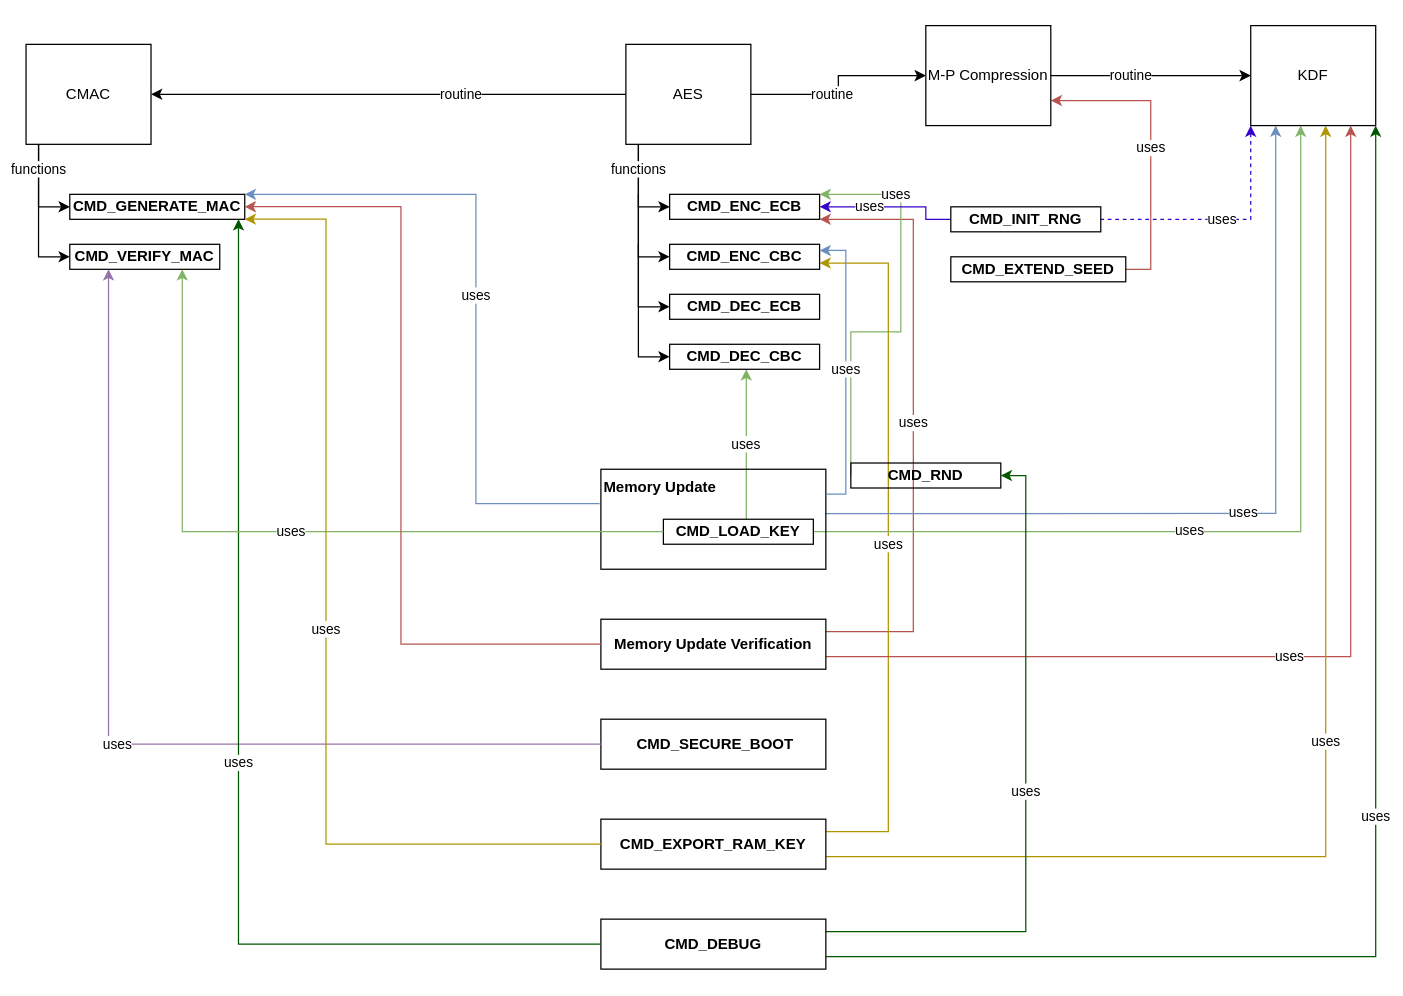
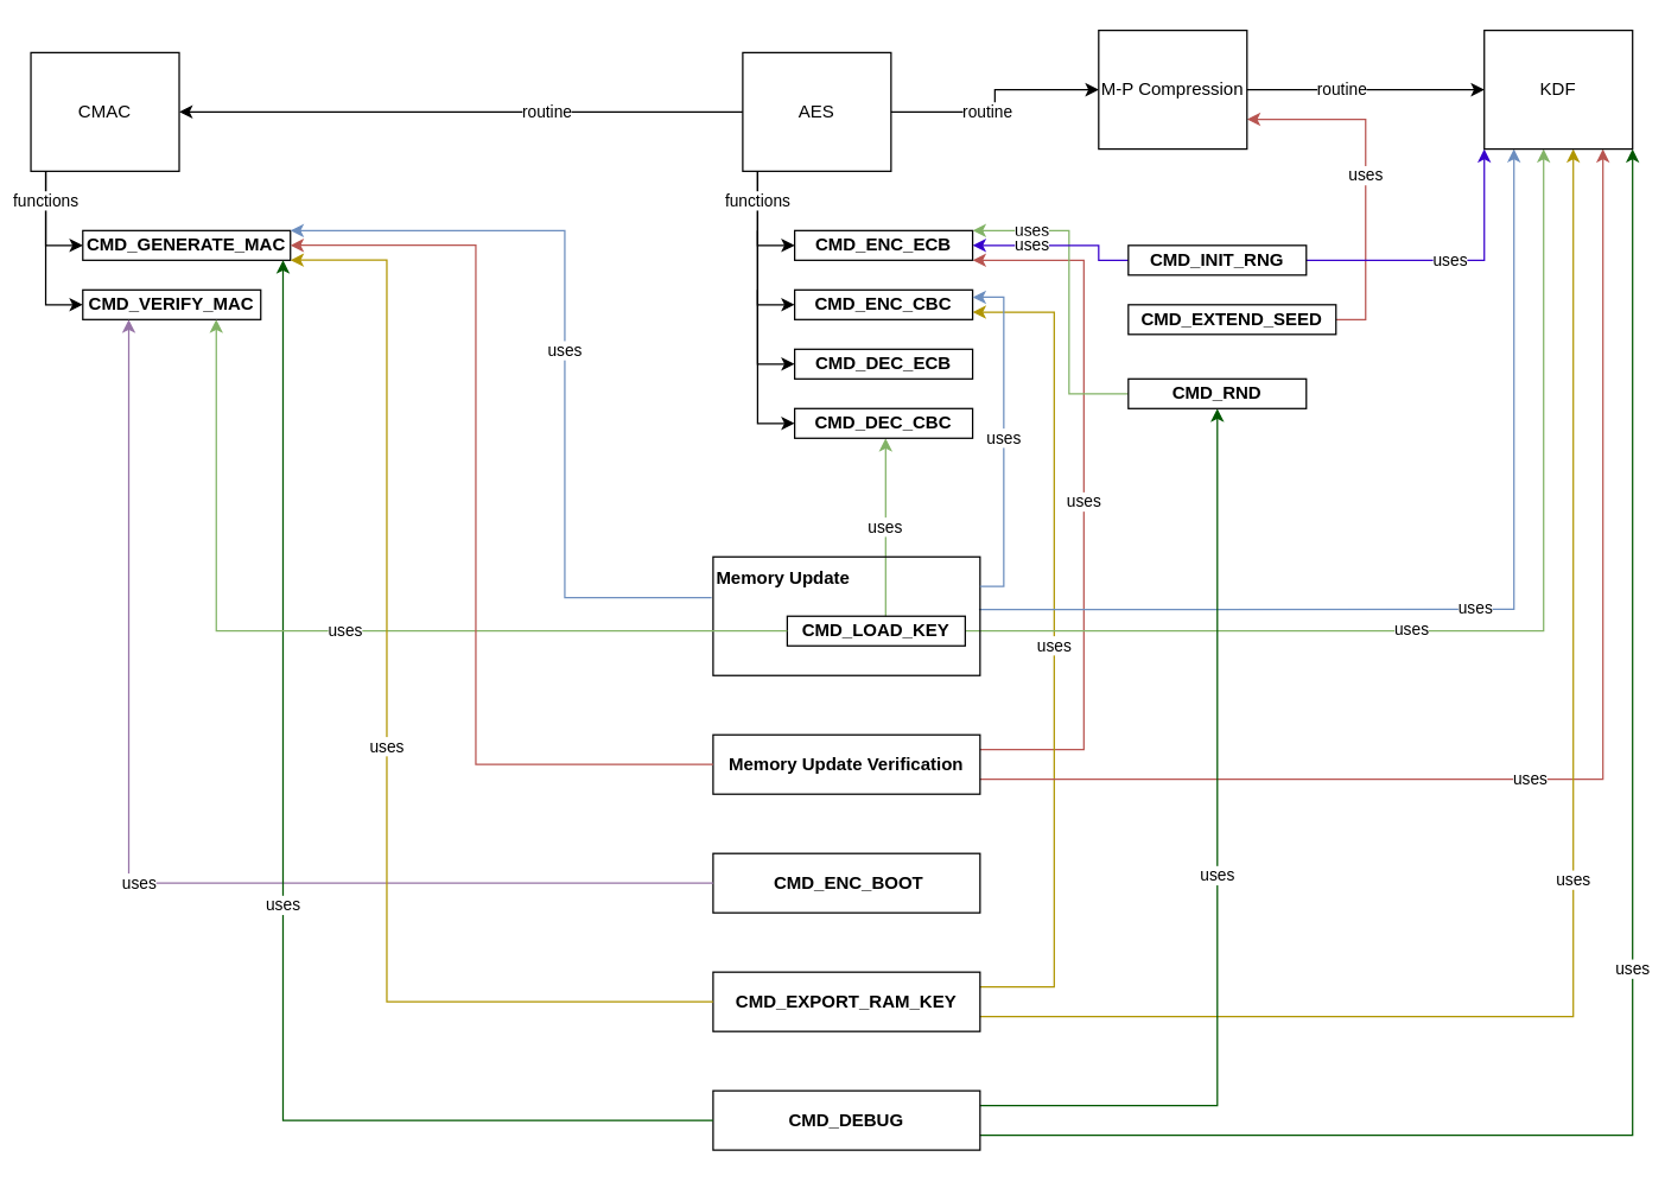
  <mxCell id="0" />
  <mxCell id="1" parent="0" />
  <mxCell id="2" value="" style="edgeStyle=orthogonalEdgeStyle;rounded=0;orthogonalLoop=1;jettySize=auto;html=1;" edge="1" parent="1" source="8" target="9"><mxGeometry relative="1" as="geometry" /></mxCell>
  <mxCell id="3" value="&lt;span style=&quot;color: rgba(0, 0, 0, 0); font-family: monospace; font-size: 0px; text-align: start; background-color: rgb(248, 249, 250);&quot;&gt;%3CmxGraphModel%3E%3Croot%3E%3CmxCell%20id%3D%220%22%2F%3E%3CmxCell%20id%3D%221%22%20parent%3D%220%22%2F%3E%3CmxCell%20id%3D%222%22%20value%3D%22functions%20enabled%22%20style%3D%22text%3Bhtml%3D1%3Balign%3Dcenter%3BverticalAlign%3Dmiddle%3Bresizable%3D0%3Bpoints%3D%5B%5D%3Bautosize%3D1%3BstrokeColor%3Dnone%3BfillColor%3Dnone%3B%22%20vertex%3D%221%22%20parent%3D%221%22%3E%3CmxGeometry%20x%3D%22340%22%20y%3D%22140%22%20width%3D%22110%22%20height%3D%2220%22%20as%3D%22geometry%22%2F%3E%3C%2FmxCell%3E%3C%2Froot%3E%3C%2FmxGraphModel%3E&lt;/span&gt;&lt;span style=&quot;color: rgba(0, 0, 0, 0); font-family: monospace; font-size: 0px; text-align: start; background-color: rgb(248, 249, 250);&quot;&gt;%3CmxGraphModel%3E%3Croot%3E%3CmxCell%20id%3D%220%22%2F%3E%3CmxCell%20id%3D%221%22%20parent%3D%220%22%2F%3E%3CmxCell%20id%3D%222%22%20value%3D%22functions%20enabled%22%20style%3D%22text%3Bhtml%3D1%3Balign%3Dcenter%3BverticalAlign%3Dmiddle%3Bresizable%3D0%3Bpoints%3D%5B%5D%3Bautosize%3D1%3BstrokeColor%3Dnone%3BfillColor%3Dnone%3B%22%20vertex%3D%221%22%20parent%3D%221%22%3E%3CmxGeometry%20x%3D%22340%22%20y%3D%22140%22%20width%3D%22110%22%20height%3D%2220%22%20as%3D%22geometry%22%2F%3E%3C%2FmxCell%3E%3C%2Froot%3E%3C%2FmxGraphModel&lt;/span&gt;&lt;font face=&quot;monospace&quot; color=&quot;rgba(0, 0, 0, 0)&quot;&gt;&lt;span style=&quot;font-size: 0px;&quot;&gt;%3CmxGraphModel%3E%3Croot%3E%3CmxCell%20id%3D%220%22%2F%3E%3CmxCell%20id%3D%221%22%20parent%3D%220%22%2F%3E%3CmxCell%20id%3D%222%22%20value%3D%22functions%20enabled%22%20style%3D%22text%3Bhtml%3D1%3Balign%3Dcenter%3BverticalAlign%3Dmiddle%3Bresizable%3D0%3Bpoints%3D%5B%5D%3Bautosize%3D1%3BstrokeColor%3Dnone%3BfillColor%3Dnone%3B%22%20vertex%3D%221%22%20parent%3D%221%22%3E%3CmxGeometry%20x%3D%22340%22%20y%3D%22140%22%20width%3D%22110%22%20height%3D%2220%22%20as%3D%22geometry%22%2F%3E%3C%2FmxCell%3E%3C%2Froot%3E%3C%2FmxGraphModel%3E&lt;/span&gt;&lt;/font&gt;" style="edgeLabel;html=1;align=center;verticalAlign=middle;resizable=0;points=[];" vertex="1" connectable="0" parent="2"><mxGeometry x="0.009" y="1" relative="1" as="geometry"><mxPoint as="offset" /></mxGeometry></mxCell>
  <mxCell id="4" value="routine" style="edgeLabel;html=1;align=center;verticalAlign=middle;resizable=0;points=[];" vertex="1" connectable="0" parent="2"><mxGeometry x="-0.299" y="-1" relative="1" as="geometry"><mxPoint as="offset" /></mxGeometry></mxCell>
  <mxCell id="5" value="routine" style="edgeStyle=orthogonalEdgeStyle;rounded=0;orthogonalLoop=1;jettySize=auto;html=1;" edge="1" parent="1" source="8" target="13"><mxGeometry x="-0.167" relative="1" as="geometry"><mxPoint as="offset" /></mxGeometry></mxCell>
  <mxCell id="6" value="" style="edgeStyle=orthogonalEdgeStyle;rounded=0;orthogonalLoop=1;jettySize=auto;html=1;entryX=0;entryY=0.5;entryDx=0;entryDy=0;" edge="1" parent="1" target="17"><mxGeometry relative="1" as="geometry"><mxPoint x="510" y="115" as="sourcePoint" /><Array as="points"><mxPoint x="510" y="150" /><mxPoint x="510" y="150" /></Array></mxGeometry></mxCell>
  <mxCell id="7" value="functions" style="edgeStyle=orthogonalEdgeStyle;rounded=0;orthogonalLoop=1;jettySize=auto;html=1;entryX=0;entryY=0.5;entryDx=0;entryDy=0;" edge="1" parent="1" source="8" target="22"><mxGeometry x="-0.652" relative="1" as="geometry"><Array as="points"><mxPoint x="510" y="205" /></Array><mxPoint as="offset" /></mxGeometry></mxCell>
  <mxCell id="8" value="AES" style="rounded=0;whiteSpace=wrap;html=1;fillColor=none;" vertex="1" parent="1"><mxGeometry x="500" y="35" width="100" height="80" as="geometry" /></mxCell>
  <mxCell id="9" value="CMAC" style="rounded=0;whiteSpace=wrap;html=1;fillColor=none;" vertex="1" parent="1"><mxGeometry x="20" y="35" width="100" height="80" as="geometry" /></mxCell>
  <mxCell id="10" value="" style="edgeStyle=orthogonalEdgeStyle;rounded=0;orthogonalLoop=1;jettySize=auto;html=1;" edge="1" parent="1" source="13" target="32"><mxGeometry relative="1" as="geometry" /></mxCell>
  <mxCell id="11" value="routine" style="edgeLabel;html=1;align=center;verticalAlign=middle;resizable=0;points=[];" vertex="1" connectable="0" parent="10"><mxGeometry x="-0.207" y="1" relative="1" as="geometry"><mxPoint as="offset" /></mxGeometry></mxCell>
  <mxCell id="12" value="uses" style="edgeStyle=orthogonalEdgeStyle;rounded=0;orthogonalLoop=1;jettySize=auto;html=1;entryX=1;entryY=0.5;entryDx=0;entryDy=0;exitX=1;exitY=0.75;exitDx=0;exitDy=0;fillColor=#f8cecc;strokeColor=#b85450;endArrow=none;endFill=0;startArrow=classic;startFill=1;" edge="1" parent="1" source="13" target="46"><mxGeometry relative="1" as="geometry" /></mxCell>
  <mxCell id="13" value="M-P Compression" style="rounded=0;whiteSpace=wrap;html=1;fillColor=none;" vertex="1" parent="1"><mxGeometry x="740" y="20" width="100" height="80" as="geometry" /></mxCell>
  <mxCell id="14" value="uses" style="edgeStyle=orthogonalEdgeStyle;rounded=0;orthogonalLoop=1;jettySize=auto;html=1;entryX=1;entryY=0.25;entryDx=0;entryDy=0;fillColor=#f8cecc;strokeColor=#b85450;endArrow=none;endFill=0;startArrow=classic;startFill=1;" edge="1" parent="1" source="17" target="40"><mxGeometry relative="1" as="geometry"><Array as="points"><mxPoint x="730" y="175" /><mxPoint x="730" y="505" /></Array></mxGeometry></mxCell>
  <mxCell id="15" value="uses" style="edgeStyle=orthogonalEdgeStyle;rounded=0;orthogonalLoop=1;jettySize=auto;html=1;entryX=0;entryY=0.5;entryDx=0;entryDy=0;fillColor=#d5e8d4;strokeColor=#82b366;exitX=1;exitY=0;exitDx=0;exitDy=0;endArrow=none;endFill=0;startArrow=classic;startFill=1;" edge="1" parent="1" source="17" target="44"><mxGeometry x="-0.628" relative="1" as="geometry"><mxPoint x="805" y="160" as="targetPoint" /><Array as="points"><mxPoint x="720" y="155" /><mxPoint x="720" y="265" /></Array><mxPoint as="offset" /></mxGeometry></mxCell>
  <mxCell id="16" value="uses" style="edgeStyle=orthogonalEdgeStyle;rounded=0;orthogonalLoop=1;jettySize=auto;html=1;fillColor=#6a00ff;strokeColor=#3700CC;endArrow=none;endFill=0;startArrow=classic;startFill=1;" edge="1" parent="1" source="17" target="45"><mxGeometry x="-0.304" relative="1" as="geometry"><Array as="points"><mxPoint x="740" y="165" /><mxPoint x="740" y="175" /></Array><mxPoint as="offset" /></mxGeometry></mxCell>
  <mxCell id="17" value="CMD_ENC_ECB" style="rounded=0;whiteSpace=wrap;html=1;fillColor=none;fontStyle=1" vertex="1" parent="1"><mxGeometry x="535" y="155" width="120" height="20" as="geometry" /></mxCell>
  <mxCell id="18" value="CMD_DEC_ECB" style="rounded=0;whiteSpace=wrap;html=1;fillColor=none;fontStyle=1" vertex="1" parent="1"><mxGeometry x="535" y="235" width="120" height="20" as="geometry" /></mxCell>
  <mxCell id="19" value="uses" style="edgeStyle=orthogonalEdgeStyle;rounded=0;orthogonalLoop=1;jettySize=auto;html=1;entryX=0.553;entryY=0.007;entryDx=0;entryDy=0;startArrow=classic;startFill=1;endArrow=none;endFill=0;entryPerimeter=0;fillColor=#d5e8d4;strokeColor=#82b366;" edge="1" parent="1" source="20" target="38"><mxGeometry relative="1" as="geometry"><Array as="points"><mxPoint x="596" y="415" /></Array></mxGeometry></mxCell>
  <mxCell id="20" value="CMD_DEC_CBC" style="rounded=0;whiteSpace=wrap;html=1;fillColor=none;fontStyle=1" vertex="1" parent="1"><mxGeometry x="535" y="275" width="120" height="20" as="geometry" /></mxCell>
  <mxCell id="21" value="uses" style="edgeStyle=orthogonalEdgeStyle;rounded=0;orthogonalLoop=1;jettySize=auto;html=1;entryX=1;entryY=0.25;entryDx=0;entryDy=0;fillColor=#e3c800;strokeColor=#B09500;endArrow=none;endFill=0;startArrow=classic;startFill=1;" edge="1" parent="1" source="22" target="42"><mxGeometry relative="1" as="geometry"><mxPoint x="710" y="325" as="targetPoint" /><Array as="points"><mxPoint x="710" y="210" /><mxPoint x="710" y="665" /></Array></mxGeometry></mxCell>
  <mxCell id="22" value="CMD_ENC_CBC" style="rounded=0;whiteSpace=wrap;html=1;fillColor=none;fontStyle=1" vertex="1" parent="1"><mxGeometry x="535" y="195" width="120" height="20" as="geometry" /></mxCell>
  <mxCell id="23" style="edgeStyle=orthogonalEdgeStyle;rounded=0;orthogonalLoop=1;jettySize=auto;html=1;entryX=0;entryY=0.5;entryDx=0;entryDy=0;" edge="1" parent="1"><mxGeometry relative="1" as="geometry"><mxPoint x="510" y="155" as="sourcePoint" /><mxPoint x="535" y="245" as="targetPoint" /><Array as="points"><mxPoint x="510" y="245" /></Array></mxGeometry></mxCell>
  <mxCell id="24" style="edgeStyle=orthogonalEdgeStyle;rounded=0;orthogonalLoop=1;jettySize=auto;html=1;entryX=0;entryY=0.5;entryDx=0;entryDy=0;" edge="1" parent="1"><mxGeometry relative="1" as="geometry"><mxPoint x="510" y="195" as="sourcePoint" /><mxPoint x="535" y="285" as="targetPoint" /><Array as="points"><mxPoint x="510" y="285" /></Array></mxGeometry></mxCell>
  <mxCell id="25" style="edgeStyle=orthogonalEdgeStyle;rounded=0;orthogonalLoop=1;jettySize=auto;html=1;entryX=1;entryY=0.5;entryDx=0;entryDy=0;fillColor=#d5e8d4;strokeColor=#82b366;endArrow=none;endFill=0;startArrow=classic;startFill=1;" edge="1" parent="1" source="32" target="38"><mxGeometry relative="1" as="geometry"><Array as="points"><mxPoint x="1040" y="425" /></Array></mxGeometry></mxCell>
  <mxCell id="26" value="uses" style="edgeLabel;html=1;align=center;verticalAlign=middle;resizable=0;points=[];" vertex="1" connectable="0" parent="25"><mxGeometry x="0.16" y="-2" relative="1" as="geometry"><mxPoint as="offset" /></mxGeometry></mxCell>
  <mxCell id="27" value="uses" style="edgeStyle=orthogonalEdgeStyle;rounded=0;orthogonalLoop=1;jettySize=auto;html=1;entryX=0.996;entryY=0.443;entryDx=0;entryDy=0;entryPerimeter=0;fillColor=#dae8fc;strokeColor=#6c8ebf;endArrow=none;endFill=0;startArrow=classic;startFill=1;" edge="1" parent="1" source="32" target="37"><mxGeometry relative="1" as="geometry"><Array as="points"><mxPoint x="1020" y="410" /></Array></mxGeometry></mxCell>
  <mxCell id="28" value="uses" style="edgeStyle=orthogonalEdgeStyle;rounded=0;orthogonalLoop=1;jettySize=auto;html=1;entryX=1;entryY=0.75;entryDx=0;entryDy=0;fillColor=#f8cecc;strokeColor=#b85450;endArrow=none;endFill=0;startArrow=classic;startFill=1;" edge="1" parent="1" source="32" target="40"><mxGeometry x="0.123" relative="1" as="geometry"><Array as="points"><mxPoint x="1080" y="525" /></Array><mxPoint as="offset" /></mxGeometry></mxCell>
  <mxCell id="29" value="uses" style="edgeStyle=orthogonalEdgeStyle;rounded=0;orthogonalLoop=1;jettySize=auto;html=1;fillColor=#e3c800;strokeColor=#B09500;entryX=1;entryY=0.75;entryDx=0;entryDy=0;endArrow=none;endFill=0;startArrow=classic;startFill=1;" edge="1" parent="1" source="32" target="42"><mxGeometry relative="1" as="geometry"><mxPoint x="670" y="675" as="targetPoint" /><Array as="points"><mxPoint x="1060" y="685" /></Array></mxGeometry></mxCell>
- <mxCell id="30" value="uses" style="edgeStyle=orthogonalEdgeStyle;rounded=0;orthogonalLoop=1;jettySize=auto;html=1;entryX=1;entryY=0.5;entryDx=0;entryDy=0;fillColor=#6a00ff;strokeColor=#3700CC;endArrow=none;endFill=0;startArrow=classic;startFill=1;dashed=1;" edge="1" parent="1" source="32" target="45"><mxGeometry relative="1" as="geometry"><Array as="points"><mxPoint x="1000" y="175" /></Array></mxGeometry></mxCell>
+ <mxCell id="30" value="uses" style="edgeStyle=orthogonalEdgeStyle;rounded=0;orthogonalLoop=1;jettySize=auto;html=1;entryX=1;entryY=0.5;entryDx=0;entryDy=0;fillColor=#6a00ff;strokeColor=#3700CC;endArrow=none;endFill=0;startArrow=classic;startFill=1;" edge="1" parent="1" source="32" target="45"><mxGeometry relative="1" as="geometry"><Array as="points"><mxPoint x="1000" y="175" /></Array></mxGeometry></mxCell>
  <mxCell id="31" value="uses" style="edgeStyle=orthogonalEdgeStyle;rounded=0;orthogonalLoop=1;jettySize=auto;html=1;entryX=1;entryY=0.75;entryDx=0;entryDy=0;fillColor=#008a00;strokeColor=#005700;endArrow=none;endFill=0;startArrow=classic;startFill=1;" edge="1" parent="1" source="32" target="47"><mxGeometry relative="1" as="geometry"><mxPoint x="1120" y="205" as="targetPoint" /><Array as="points"><mxPoint x="1100" y="765" /></Array></mxGeometry></mxCell>
  <mxCell id="32" value="KDF" style="rounded=0;whiteSpace=wrap;html=1;fillColor=none;" vertex="1" parent="1"><mxGeometry x="1000" y="20" width="100" height="80" as="geometry" /></mxCell>
  <mxCell id="33" value="" style="edgeStyle=orthogonalEdgeStyle;rounded=0;orthogonalLoop=1;jettySize=auto;html=1;entryX=0;entryY=0.5;entryDx=0;entryDy=0;" edge="1" parent="1" target="35"><mxGeometry relative="1" as="geometry"><mxPoint x="30" y="115" as="sourcePoint" /><Array as="points"><mxPoint x="30" y="150" /><mxPoint x="30" y="150" /></Array></mxGeometry></mxCell>
  <mxCell id="34" value="functions" style="edgeStyle=orthogonalEdgeStyle;rounded=0;orthogonalLoop=1;jettySize=auto;html=1;entryX=0;entryY=0.5;entryDx=0;entryDy=0;" edge="1" parent="1" target="36"><mxGeometry x="-0.652" relative="1" as="geometry"><mxPoint x="30.029" y="115" as="sourcePoint" /><Array as="points"><mxPoint x="30" y="205" /></Array><mxPoint as="offset" /></mxGeometry></mxCell>
  <mxCell id="35" value="CMD_GENERATE_MAC" style="rounded=0;whiteSpace=wrap;html=1;fillColor=none;fontStyle=1" vertex="1" parent="1"><mxGeometry x="55" y="155" width="140" height="20" as="geometry" /></mxCell>
  <mxCell id="36" value="CMD_VERIFY_MAC" style="rounded=0;whiteSpace=wrap;html=1;fillColor=none;fontStyle=1" vertex="1" parent="1"><mxGeometry x="55" y="195" width="120" height="20" as="geometry" /></mxCell>
  <mxCell id="37" value="" style="rounded=0;whiteSpace=wrap;html=1;fillColor=none;" vertex="1" parent="1"><mxGeometry x="480" y="375" width="180" height="80" as="geometry" /></mxCell>
  <mxCell id="38" value="CMD_LOAD_KEY" style="rounded=0;whiteSpace=wrap;html=1;fillColor=none;fontStyle=1" vertex="1" parent="1"><mxGeometry x="530" y="415" width="120" height="20" as="geometry" /></mxCell>
  <mxCell id="39" value="Memory Update" style="text;html=1;strokeColor=none;fillColor=none;align=center;verticalAlign=middle;whiteSpace=wrap;rounded=0;fontStyle=1" vertex="1" parent="1"><mxGeometry x="480" y="375" width="95" height="30" as="geometry" /></mxCell>
  <mxCell id="40" value="&lt;span style=&quot;font-weight: 700;&quot;&gt;Memory Update Verification&lt;/span&gt;" style="rounded=0;whiteSpace=wrap;html=1;fillColor=none;" vertex="1" parent="1"><mxGeometry x="480" y="495" width="180" height="40" as="geometry" /></mxCell>
- <mxCell id="41" value="&amp;nbsp;&lt;b&gt;CMD_SECURE_BOOT&lt;/b&gt;" style="rounded=0;whiteSpace=wrap;html=1;fillColor=none;" vertex="1" parent="1"><mxGeometry x="480" y="575" width="180" height="40" as="geometry" /></mxCell>
+ <mxCell id="41" value="&amp;nbsp;&lt;b&gt;CMD_ENC_BOOT&lt;/b&gt;" style="rounded=0;whiteSpace=wrap;html=1;fillColor=none;" vertex="1" parent="1"><mxGeometry x="480" y="575" width="180" height="40" as="geometry" /></mxCell>
  <mxCell id="42" value="&lt;b&gt;CMD_EXPORT_RAM_KEY&lt;/b&gt;" style="rounded=0;whiteSpace=wrap;html=1;fillColor=none;" vertex="1" parent="1"><mxGeometry x="480" y="655" width="180" height="40" as="geometry" /></mxCell>
  <mxCell id="43" value="uses" style="edgeStyle=orthogonalEdgeStyle;rounded=0;orthogonalLoop=1;jettySize=auto;html=1;entryX=1;entryY=0.25;entryDx=0;entryDy=0;fillColor=#008a00;strokeColor=#005700;endArrow=none;endFill=0;startArrow=classic;startFill=1;" edge="1" parent="1" source="44" target="47"><mxGeometry relative="1" as="geometry"><Array as="points"><mxPoint x="820" y="745" /></Array></mxGeometry></mxCell>
- <mxCell id="44" value="&lt;b&gt;CMD_RND&lt;/b&gt;" style="rounded=0;whiteSpace=wrap;html=1;fillColor=none;" vertex="1" parent="1"><mxGeometry x="680" y="370" width="120" height="20" as="geometry" /></mxCell>
+ <mxCell id="44" value="&lt;b&gt;CMD_RND&lt;/b&gt;" style="rounded=0;whiteSpace=wrap;html=1;fillColor=none;" vertex="1" parent="1"><mxGeometry x="760" y="255" width="120" height="20" as="geometry" /></mxCell>
  <mxCell id="45" value="&lt;b&gt;CMD_INIT_RNG&lt;/b&gt;" style="rounded=0;whiteSpace=wrap;html=1;fillColor=none;" vertex="1" parent="1"><mxGeometry x="760" y="165" width="120" height="20" as="geometry" /></mxCell>
  <mxCell id="46" value="&lt;b&gt;CMD_EXTEND_SEED&lt;/b&gt;" style="rounded=0;whiteSpace=wrap;html=1;fillColor=none;" vertex="1" parent="1"><mxGeometry x="760" y="205" width="140" height="20" as="geometry" /></mxCell>
  <mxCell id="47" value="&lt;b&gt;CMD_DEBUG&lt;/b&gt;" style="rounded=0;whiteSpace=wrap;html=1;fillColor=none;" vertex="1" parent="1"><mxGeometry x="480" y="735" width="180" height="40" as="geometry" /></mxCell>
  <mxCell id="48" value="uses" style="edgeStyle=orthogonalEdgeStyle;rounded=0;orthogonalLoop=1;jettySize=auto;html=1;entryX=0;entryY=0.5;entryDx=0;entryDy=0;fillColor=#e1d5e7;strokeColor=#9673a6;endArrow=none;endFill=0;startArrow=classic;startFill=1;" edge="1" parent="1" source="36"><mxGeometry relative="1" as="geometry"><mxPoint x="115.059" y="214.94" as="sourcePoint" /><mxPoint x="480" y="594.94" as="targetPoint" /><Array as="points"><mxPoint x="86" y="595" /></Array></mxGeometry></mxCell>
  <mxCell id="49" value="uses" style="edgeStyle=orthogonalEdgeStyle;rounded=0;orthogonalLoop=1;jettySize=auto;html=1;entryX=0;entryY=0.5;entryDx=0;entryDy=0;fillColor=#008a00;strokeColor=#005700;endArrow=none;endFill=0;startArrow=classic;startFill=1;" edge="1" parent="1"><mxGeometry relative="1" as="geometry"><mxPoint x="190" y="174.94" as="sourcePoint" /><mxPoint x="480" y="754.94" as="targetPoint" /><Array as="points"><mxPoint x="190" y="755" /></Array></mxGeometry></mxCell>
  <mxCell id="50" value="uses" style="edgeStyle=orthogonalEdgeStyle;rounded=0;orthogonalLoop=1;jettySize=auto;html=1;entryX=0;entryY=0.5;entryDx=0;entryDy=0;fillColor=#d5e8d4;strokeColor=#82b366;exitX=0.75;exitY=1;exitDx=0;exitDy=0;endArrow=none;endFill=0;startArrow=classic;startFill=1;" edge="1" parent="1" source="36"><mxGeometry relative="1" as="geometry"><mxPoint x="175" y="204.94" as="sourcePoint" /><mxPoint x="530" y="424.94" as="targetPoint" /><Array as="points"><mxPoint x="145" y="425" /></Array></mxGeometry></mxCell>
  <mxCell id="51" value="uses" style="edgeStyle=orthogonalEdgeStyle;rounded=0;orthogonalLoop=1;jettySize=auto;html=1;entryX=0;entryY=0.5;entryDx=0;entryDy=0;exitX=1;exitY=1;exitDx=0;exitDy=0;fillColor=#e3c800;strokeColor=#B09500;endArrow=none;endFill=0;startArrow=classic;startFill=1;" edge="1" parent="1"><mxGeometry relative="1" as="geometry"><mxPoint x="195" y="174.94" as="sourcePoint" /><mxPoint x="480" y="674.94" as="targetPoint" /><Array as="points"><mxPoint x="260" y="175" /><mxPoint x="260" y="675" /></Array></mxGeometry></mxCell>
  <mxCell id="52" style="edgeStyle=orthogonalEdgeStyle;rounded=0;orthogonalLoop=1;jettySize=auto;html=1;entryX=0;entryY=0.5;entryDx=0;entryDy=0;fillColor=#f8cecc;strokeColor=#b85450;exitX=1;exitY=0.5;exitDx=0;exitDy=0;endArrow=none;endFill=0;startArrow=classic;startFill=1;" edge="1" parent="1"><mxGeometry relative="1" as="geometry"><mxPoint x="195" y="164.94" as="sourcePoint" /><mxPoint x="480" y="514.94" as="targetPoint" /><Array as="points"><mxPoint x="320" y="165" /><mxPoint x="320" y="515" /></Array></mxGeometry></mxCell>
  <mxCell id="53" value="uses" style="edgeStyle=orthogonalEdgeStyle;rounded=0;orthogonalLoop=1;jettySize=auto;html=1;entryX=-0.011;entryY=0.92;entryDx=0;entryDy=0;entryPerimeter=0;fillColor=#dae8fc;strokeColor=#6c8ebf;endArrow=none;endFill=0;startArrow=classic;startFill=1;" edge="1" parent="1"><mxGeometry relative="1" as="geometry"><mxPoint x="195" y="154.999" as="sourcePoint" /><mxPoint x="478.955" y="402.54" as="targetPoint" /><Array as="points"><mxPoint x="380" y="155" /><mxPoint x="380" y="403" /><mxPoint x="479" y="403" /></Array></mxGeometry></mxCell>
  <mxCell id="54" value="uses" style="edgeStyle=orthogonalEdgeStyle;rounded=0;orthogonalLoop=1;jettySize=auto;html=1;entryX=1;entryY=0.25;entryDx=0;entryDy=0;fillColor=#dae8fc;strokeColor=#6c8ebf;endArrow=none;endFill=0;startArrow=classic;startFill=1;" edge="1" parent="1"><mxGeometry relative="1" as="geometry"><mxPoint x="655" y="199.94" as="sourcePoint" /><mxPoint x="660" y="394.94" as="targetPoint" /><Array as="points"><mxPoint x="676" y="200" /><mxPoint x="676" y="395" /></Array></mxGeometry></mxCell>
